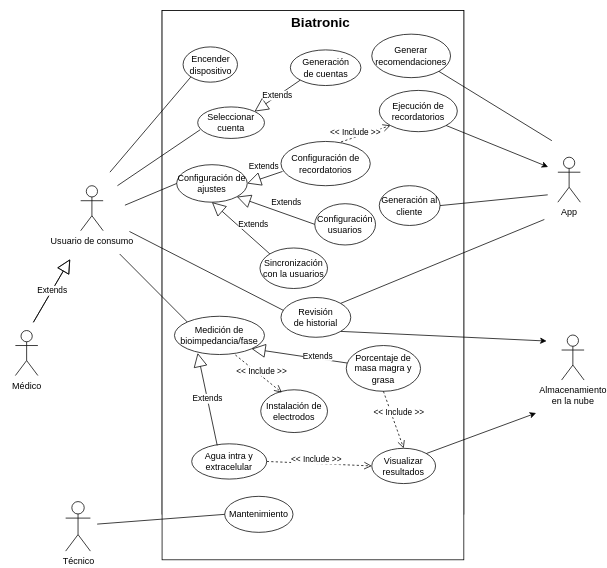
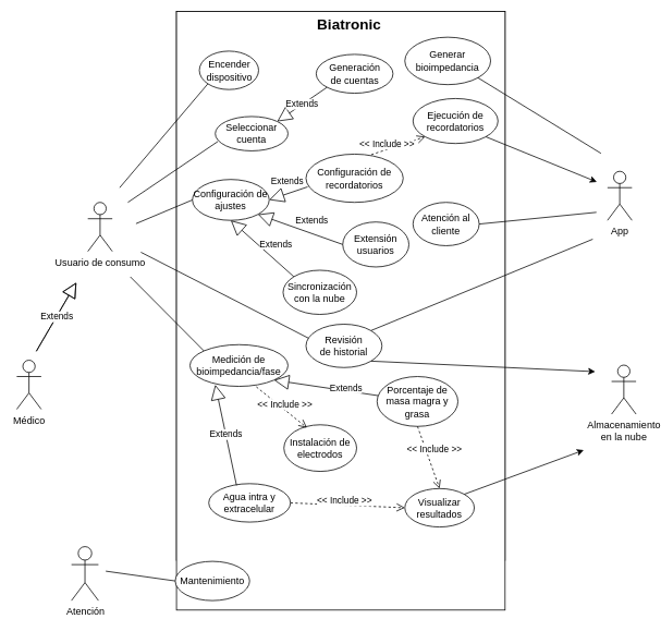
  <mxCell id="0" />
  <mxCell id="1" parent="0" />
  <mxCell id="2" value="" style="rounded=0;whiteSpace=wrap;html=1;rotation=90;" parent="1" vertex="1"><mxGeometry x="81.02" y="148.09" width="671.14" height="402.17" as="geometry" /></mxCell>
  <mxCell id="3" value="&lt;div&gt;Usuario de consumo&lt;/div&gt;" style="shape=umlActor;verticalLabelPosition=bottom;verticalAlign=top;html=1;" parent="1" vertex="1"><mxGeometry x="107" y="247" width="30" height="60" as="geometry" /></mxCell>
  <mxCell id="4" value="&lt;div&gt;Generación &lt;br&gt;&lt;/div&gt;&lt;div&gt;de cuentas&lt;/div&gt;" style="ellipse;whiteSpace=wrap;html=1;" parent="1" vertex="1"><mxGeometry x="505" y="76" width="94" height="47.5" as="geometry" /></mxCell>
  <mxCell id="5" value="Medición de bioimpedancia/fase" style="ellipse;whiteSpace=wrap;html=1;" parent="1" vertex="1"><mxGeometry x="241" y="427" width="120" height="51" as="geometry" /></mxCell>
  <mxCell id="6" value="Agua intra y extracelular" style="ellipse;whiteSpace=wrap;html=1;" parent="1" vertex="1"><mxGeometry x="261" y="606" width="100" height="47" as="geometry" /></mxCell>
  <mxCell id="7" value="&lt;div&gt;Revisión &lt;br&gt;&lt;/div&gt;&lt;div&gt;de historial&lt;/div&gt;" style="ellipse;whiteSpace=wrap;html=1;" parent="1" vertex="1"><mxGeometry x="485.5" y="464" width="93" height="53" as="geometry" /></mxCell>
  <mxCell id="8" value="Configuración de recordatorios" style="ellipse;whiteSpace=wrap;html=1;" parent="1" vertex="1"><mxGeometry x="430" y="285" width="119" height="59" as="geometry" /></mxCell>
  <mxCell id="9" value="Ejecución de recordatorios" style="ellipse;whiteSpace=wrap;html=1;" parent="1" vertex="1"><mxGeometry x="484" y="180" width="104" height="55" as="geometry" /></mxCell>
  <mxCell id="10" value="&lt;b&gt;&lt;font style=&quot;font-size: 18px&quot;&gt;Biatronic&lt;/font&gt;&lt;/b&gt;" style="text;html=1;strokeColor=none;fillColor=none;align=center;verticalAlign=middle;whiteSpace=wrap;rounded=0;" parent="1" vertex="1"><mxGeometry x="365" y="22" width="40" height="20" as="geometry" /></mxCell>
  <mxCell id="11" value="&lt;div&gt;Almacenamiento &lt;br&gt;&lt;/div&gt;&lt;div&gt;en la nube&lt;/div&gt;" style="shape=umlActor;verticalLabelPosition=bottom;verticalAlign=top;html=1;" parent="1" vertex="1"><mxGeometry x="748" y="446" width="30" height="60" as="geometry" /></mxCell>
  <mxCell id="12" value="Porcentaje de masa magra y grasa " style="ellipse;whiteSpace=wrap;html=1;" parent="1" vertex="1"><mxGeometry x="377" y="517" width="99" height="61" as="geometry" /></mxCell>
  <mxCell id="13" value="&lt;div&gt;Médico&lt;/div&gt;" style="shape=umlActor;verticalLabelPosition=bottom;verticalAlign=top;html=1;outlineConnect=0;" parent="1" vertex="1"><mxGeometry x="20" y="440" width="30" height="60" as="geometry" /></mxCell>
  <mxCell id="14" value="&lt;div&gt;App&lt;/div&gt;" style="shape=umlActor;verticalLabelPosition=bottom;verticalAlign=top;html=1;outlineConnect=0;" parent="1" vertex="1"><mxGeometry x="743" y="209" width="30" height="60" as="geometry" /></mxCell>
  <mxCell id="15" value="Extends" style="endArrow=block;endSize=16;endFill=0;html=1;" parent="1" edge="1"><mxGeometry width="160" relative="1" as="geometry"><mxPoint x="44" y="429" as="sourcePoint" /><mxPoint x="93" y="345" as="targetPoint" /></mxGeometry></mxCell>
  <mxCell id="16" value="Seleccionar cuenta" style="ellipse;whiteSpace=wrap;html=1;" parent="1" vertex="1"><mxGeometry x="316" y="175" width="89" height="42" as="geometry" /></mxCell>
  <mxCell id="17" value="Visualizar resultados" style="ellipse;whiteSpace=wrap;html=1;" parent="1" vertex="1"><mxGeometry x="493.5" y="625" width="85" height="47" as="geometry" /></mxCell>
  <mxCell id="18" value="Configuración de ajustes" style="ellipse;whiteSpace=wrap;html=1;" parent="1" vertex="1"><mxGeometry x="258" y="282" width="94" height="50" as="geometry" /></mxCell>
  <mxCell id="19" value="&lt;div&gt;Encender &lt;br&gt;&lt;/div&gt;&lt;div&gt;dispositivo&lt;/div&gt;" style="ellipse;whiteSpace=wrap;html=1;" parent="1" vertex="1"><mxGeometry x="238" y="71" width="72.5" height="47" as="geometry" /></mxCell>
  <mxCell id="20" value="Instalación de electrodos" style="ellipse;whiteSpace=wrap;html=1;" parent="1" vertex="1"><mxGeometry x="345" y="76" width="89" height="57" as="geometry" /></mxCell>
  <mxCell id="21" value="&lt;div&gt;&amp;lt;&amp;lt; Include &amp;gt;&amp;gt;&lt;/div&gt;" style="html=1;verticalAlign=bottom;endArrow=open;dashed=1;endSize=8;exitX=1;exitY=1;exitDx=0;exitDy=0;entryX=-0.012;entryY=0.319;entryDx=0;entryDy=0;entryPerimeter=0;" parent="1" source="6" target="17" edge="1"><mxGeometry x="-0.055" y="-4" relative="1" as="geometry"><mxPoint x="308" y="478" as="sourcePoint" /><mxPoint x="393" y="492" as="targetPoint" /><mxPoint as="offset" /></mxGeometry></mxCell>
  <mxCell id="22" value="Extends" style="endArrow=block;endSize=16;endFill=0;html=1;exitX=0;exitY=0.5;exitDx=0;exitDy=0;entryX=1;entryY=0.5;entryDx=0;entryDy=0;" parent="1" source="8" target="18" edge="1"><mxGeometry width="160" relative="1" as="geometry"><mxPoint x="281" y="458" as="sourcePoint" /><mxPoint x="273" y="482" as="targetPoint" /></mxGeometry></mxCell>
  <mxCell id="23" value="&lt;div&gt;&amp;lt;&amp;lt; Include &amp;gt;&amp;gt;&lt;/div&gt;" style="html=1;verticalAlign=bottom;endArrow=open;dashed=1;endSize=8;exitX=0.5;exitY=0;exitDx=0;exitDy=0;entryX=0.39;entryY=1.055;entryDx=0;entryDy=0;entryPerimeter=0;" parent="1" source="8" target="9" edge="1"><mxGeometry x="-1" y="24" relative="1" as="geometry"><mxPoint x="361" y="585" as="sourcePoint" /><mxPoint x="426" y="629" as="targetPoint" /><mxPoint x="-4" y="8" as="offset" /></mxGeometry></mxCell>
  <mxCell id="24" value="Extends" style="endArrow=block;endSize=16;endFill=0;html=1;exitX=0;exitY=1;exitDx=0;exitDy=0;entryX=1;entryY=0;entryDx=0;entryDy=0;" parent="1" source="4" target="16" edge="1"><mxGeometry width="160" relative="1" as="geometry"><mxPoint x="443" y="181" as="sourcePoint" /><mxPoint x="492" y="97" as="targetPoint" /></mxGeometry></mxCell>
  <mxCell id="25" value="Extends" style="endArrow=block;endSize=16;endFill=0;html=1;exitX=0.34;exitY=0.043;exitDx=0;exitDy=0;entryX=0.258;entryY=0.961;entryDx=0;entryDy=0;entryPerimeter=0;exitPerimeter=0;" parent="1" source="6" target="5" edge="1"><mxGeometry width="160" relative="1" as="geometry"><mxPoint x="286" y="399" as="sourcePoint" /><mxPoint x="235" y="329" as="targetPoint" /></mxGeometry></mxCell>
  <mxCell id="26" value="Extends" style="endArrow=block;endSize=16;endFill=0;html=1;entryX=1;entryY=1;entryDx=0;entryDy=0;" parent="1" source="12" target="5" edge="1"><mxGeometry x="-0.384" y="-4" width="160" relative="1" as="geometry"><mxPoint x="421" y="389" as="sourcePoint" /><mxPoint x="370" y="319" as="targetPoint" /><mxPoint as="offset" /></mxGeometry></mxCell>
  <mxCell id="27" value="&lt;div&gt;&amp;lt;&amp;lt; Include &amp;gt;&amp;gt;&lt;/div&gt;" style="html=1;verticalAlign=bottom;endArrow=open;dashed=1;endSize=8;exitX=1;exitY=1;exitDx=0;exitDy=0;entryX=0;entryY=0;entryDx=0;entryDy=0;" parent="1" source="12" target="17" edge="1"><mxGeometry x="0.031" y="7" relative="1" as="geometry"><mxPoint x="477" y="450" as="sourcePoint" /><mxPoint x="509" y="635" as="targetPoint" /><mxPoint as="offset" /></mxGeometry></mxCell>
  <mxCell id="28" value="" style="rounded=0;whiteSpace=wrap;html=1;rotation=90;" parent="1" vertex="1"><mxGeometry x="50.6" y="178.51" width="731.98" height="402.17" as="geometry" /></mxCell>
  <mxCell id="29" value="&lt;div&gt;Generación &lt;br&gt;&lt;/div&gt;&lt;div&gt;de cuentas&lt;/div&gt;" style="ellipse;whiteSpace=wrap;html=1;" parent="1" vertex="1"><mxGeometry x="386.5" y="66" width="94" height="47.5" as="geometry" /></mxCell>
  <mxCell id="30" value="Medición de bioimpedancia/fase" style="ellipse;whiteSpace=wrap;html=1;" parent="1" vertex="1"><mxGeometry x="232" y="421" width="120" height="51" as="geometry" /></mxCell>
  <mxCell id="31" value="Agua intra y extracelular" style="ellipse;whiteSpace=wrap;html=1;" parent="1" vertex="1"><mxGeometry x="255" y="591" width="100" height="47" as="geometry" /></mxCell>
  <mxCell id="32" value="&lt;div&gt;Revisión &lt;br&gt;&lt;/div&gt;&lt;div&gt;de historial&lt;/div&gt;" style="ellipse;whiteSpace=wrap;html=1;" parent="1" vertex="1"><mxGeometry x="374" y="396" width="93" height="53" as="geometry" /></mxCell>
  <mxCell id="33" value="Configuración de recordatorios" style="ellipse;whiteSpace=wrap;html=1;" parent="1" vertex="1"><mxGeometry x="374" y="188" width="119" height="59" as="geometry" /></mxCell>
  <mxCell id="34" value="Ejecución de recordatorios" style="ellipse;whiteSpace=wrap;html=1;" parent="1" vertex="1"><mxGeometry x="505" y="120" width="104" height="55" as="geometry" /></mxCell>
  <mxCell id="35" value="&lt;b&gt;&lt;font style=&quot;font-size: 18px&quot;&gt;Biatronic&lt;/font&gt;&lt;/b&gt;" style="text;html=1;strokeColor=none;fillColor=none;align=center;verticalAlign=middle;whiteSpace=wrap;rounded=0;" parent="1" vertex="1"><mxGeometry x="406.5" y="20" width="40" height="20" as="geometry" /></mxCell>
  <mxCell id="36" value="Porcentaje de masa magra y grasa " style="ellipse;whiteSpace=wrap;html=1;" parent="1" vertex="1"><mxGeometry x="461" y="460" width="99" height="61" as="geometry" /></mxCell>
  <mxCell id="37" value="Extends" style="endArrow=block;endSize=16;endFill=0;html=1;" parent="1" edge="1"><mxGeometry width="160" relative="1" as="geometry"><mxPoint x="44" y="429" as="sourcePoint" /><mxPoint x="93" y="345" as="targetPoint" /></mxGeometry></mxCell>
  <mxCell id="38" value="Seleccionar cuenta" style="ellipse;whiteSpace=wrap;html=1;" parent="1" vertex="1"><mxGeometry x="263" y="142" width="89" height="42" as="geometry" /></mxCell>
  <mxCell id="39" value="Visualizar resultados" style="ellipse;whiteSpace=wrap;html=1;" parent="1" vertex="1"><mxGeometry x="495" y="597" width="85" height="47" as="geometry" /></mxCell>
  <mxCell id="40" value="Configuración de ajustes" style="ellipse;whiteSpace=wrap;html=1;" parent="1" vertex="1"><mxGeometry x="235" y="219" width="94" height="50" as="geometry" /></mxCell>
  <mxCell id="41" value="&lt;div&gt;Encender &lt;br&gt;&lt;/div&gt;&lt;div&gt;dispositivo&lt;/div&gt;" style="ellipse;whiteSpace=wrap;html=1;" parent="1" vertex="1"><mxGeometry x="243.5" y="62" width="72.5" height="47" as="geometry" /></mxCell>
  <mxCell id="42" value="Instalación de electrodos" style="ellipse;whiteSpace=wrap;html=1;" parent="1" vertex="1"><mxGeometry x="347" y="519" width="89" height="57" as="geometry" /></mxCell>
  <mxCell id="43" value="&lt;div&gt;&amp;lt;&amp;lt; Include &amp;gt;&amp;gt;&lt;/div&gt;" style="html=1;verticalAlign=bottom;endArrow=open;dashed=1;endSize=8;exitX=1;exitY=0.5;exitDx=0;exitDy=0;entryX=0;entryY=0.5;entryDx=0;entryDy=0;" parent="1" source="31" target="39" edge="1"><mxGeometry x="-0.055" y="-4" relative="1" as="geometry"><mxPoint x="308" y="478" as="sourcePoint" /><mxPoint x="484" y="612" as="targetPoint" /><mxPoint as="offset" /></mxGeometry></mxCell>
  <mxCell id="44" value="" style="endArrow=none;html=1;entryX=0;entryY=1;entryDx=0;entryDy=0;" parent="1" target="41" edge="1"><mxGeometry width="50" height="50" relative="1" as="geometry"><mxPoint x="146" y="229" as="sourcePoint" /><mxPoint x="452" y="179.5" as="targetPoint" /></mxGeometry></mxCell>
  <mxCell id="45" value="" style="endArrow=none;html=1;entryX=0;entryY=0;entryDx=0;entryDy=0;" parent="1" target="30" edge="1"><mxGeometry width="50" height="50" relative="1" as="geometry"><mxPoint x="159" y="338" as="sourcePoint" /><mxPoint x="483.06" y="104.669" as="targetPoint" /></mxGeometry></mxCell>
  <mxCell id="46" value="Extends" style="endArrow=block;endSize=16;endFill=0;html=1;exitX=0.017;exitY=0.678;exitDx=0;exitDy=0;entryX=1;entryY=0.5;entryDx=0;entryDy=0;exitPerimeter=0;" parent="1" source="33" target="40" edge="1"><mxGeometry x="-0.166" y="-15" width="160" relative="1" as="geometry"><mxPoint x="281" y="458" as="sourcePoint" /><mxPoint x="313" y="286" as="targetPoint" /><mxPoint as="offset" /></mxGeometry></mxCell>
  <mxCell id="47" value="&lt;div&gt;&amp;lt;&amp;lt; Include &amp;gt;&amp;gt;&lt;/div&gt;" style="html=1;verticalAlign=bottom;endArrow=open;dashed=1;endSize=8;exitX=0.672;exitY=0.011;exitDx=0;exitDy=0;entryX=0;entryY=1;entryDx=0;entryDy=0;exitPerimeter=0;" parent="1" source="33" target="34" edge="1"><mxGeometry x="-0.459" y="-2" relative="1" as="geometry"><mxPoint x="361" y="585" as="sourcePoint" /><mxPoint x="426" y="629" as="targetPoint" /><mxPoint as="offset" /></mxGeometry></mxCell>
  <mxCell id="48" value="" style="endArrow=classic;html=1;exitX=1;exitY=1;exitDx=0;exitDy=0;" parent="1" source="34" edge="1"><mxGeometry width="50" height="50" relative="1" as="geometry"><mxPoint x="526" y="519" as="sourcePoint" /><mxPoint x="730" y="222" as="targetPoint" /></mxGeometry></mxCell>
  <mxCell id="49" value="" style="endArrow=none;html=1;entryX=0.036;entryY=0.726;entryDx=0;entryDy=0;entryPerimeter=0;" parent="1" target="38" edge="1"><mxGeometry width="50" height="50" relative="1" as="geometry"><mxPoint x="156" y="247" as="sourcePoint" /><mxPoint x="368.06" y="134.669" as="targetPoint" /></mxGeometry></mxCell>
  <mxCell id="50" value="Extends" style="endArrow=block;endSize=16;endFill=0;html=1;exitX=0;exitY=1;exitDx=0;exitDy=0;entryX=1;entryY=0;entryDx=0;entryDy=0;" parent="1" source="29" target="38" edge="1"><mxGeometry width="160" relative="1" as="geometry"><mxPoint x="443" y="181" as="sourcePoint" /><mxPoint x="492" y="97" as="targetPoint" /></mxGeometry></mxCell>
  <mxCell id="51" value="Extends" style="endArrow=block;endSize=16;endFill=0;html=1;exitX=0.34;exitY=0.043;exitDx=0;exitDy=0;entryX=0.258;entryY=0.961;entryDx=0;entryDy=0;entryPerimeter=0;exitPerimeter=0;" parent="1" source="31" target="30" edge="1"><mxGeometry width="160" relative="1" as="geometry"><mxPoint x="286" y="399" as="sourcePoint" /><mxPoint x="235" y="329" as="targetPoint" /></mxGeometry></mxCell>
  <mxCell id="52" value="Extends" style="endArrow=block;endSize=16;endFill=0;html=1;entryX=1;entryY=1;entryDx=0;entryDy=0;" parent="1" source="36" target="30" edge="1"><mxGeometry x="-0.384" y="-4" width="160" relative="1" as="geometry"><mxPoint x="421" y="389" as="sourcePoint" /><mxPoint x="370" y="319" as="targetPoint" /><mxPoint as="offset" /></mxGeometry></mxCell>
  <mxCell id="53" value="&lt;div&gt;&amp;lt;&amp;lt; Include &amp;gt;&amp;gt;&lt;/div&gt;" style="html=1;verticalAlign=bottom;endArrow=open;dashed=1;endSize=8;exitX=0.5;exitY=1;exitDx=0;exitDy=0;entryX=0.5;entryY=0;entryDx=0;entryDy=0;" parent="1" source="36" target="39" edge="1"><mxGeometry x="0.031" y="7" relative="1" as="geometry"><mxPoint x="477" y="450" as="sourcePoint" /><mxPoint x="509" y="635" as="targetPoint" /><mxPoint as="offset" /></mxGeometry></mxCell>
  <mxCell id="54" value="" style="endArrow=none;html=1;entryX=0;entryY=0.5;entryDx=0;entryDy=0;" parent="1" target="40" edge="1"><mxGeometry width="50" height="50" relative="1" as="geometry"><mxPoint x="166" y="273" as="sourcePoint" /><mxPoint x="329.204" y="215.492" as="targetPoint" /></mxGeometry></mxCell>
  <mxCell id="55" value="" style="endArrow=none;html=1;entryX=0.032;entryY=0.321;entryDx=0;entryDy=0;entryPerimeter=0;" parent="1" target="32" edge="1"><mxGeometry width="50" height="50" relative="1" as="geometry"><mxPoint x="172" y="308" as="sourcePoint" /><mxPoint x="271" y="455" as="targetPoint" /></mxGeometry></mxCell>
  <mxCell id="56" value="" style="endArrow=none;html=1;entryX=1;entryY=0;entryDx=0;entryDy=0;" parent="1" target="32" edge="1"><mxGeometry width="50" height="50" relative="1" as="geometry"><mxPoint x="725" y="292" as="sourcePoint" /><mxPoint x="281" y="465" as="targetPoint" /></mxGeometry></mxCell>
  <mxCell id="57" value="" style="endArrow=classic;html=1;exitX=1;exitY=1;exitDx=0;exitDy=0;" parent="1" source="32" edge="1"><mxGeometry width="50" height="50" relative="1" as="geometry"><mxPoint x="601.995" y="524.996" as="sourcePoint" /><mxPoint x="728" y="454" as="targetPoint" /></mxGeometry></mxCell>
  <mxCell id="58" value="" style="endArrow=classic;html=1;exitX=1;exitY=0;exitDx=0;exitDy=0;" parent="1" source="39" edge="1"><mxGeometry width="50" height="50" relative="1" as="geometry"><mxPoint x="584" y="463.5" as="sourcePoint" /><mxPoint x="714" y="550" as="targetPoint" /></mxGeometry></mxCell>
  <mxCell id="59" value="&lt;div&gt;&amp;lt;&amp;lt; Include &amp;gt;&amp;gt;&lt;/div&gt;" style="html=1;verticalAlign=bottom;endArrow=open;dashed=1;endSize=8;exitX=0.677;exitY=1.012;exitDx=0;exitDy=0;entryX=0.317;entryY=0.065;entryDx=0;entryDy=0;exitPerimeter=0;entryPerimeter=0;" parent="1" source="30" target="42" edge="1"><mxGeometry x="0.151" y="-2" relative="1" as="geometry"><mxPoint x="357.024" y="655.797" as="sourcePoint" /><mxPoint x="502.48" y="649.993" as="targetPoint" /><mxPoint as="offset" /></mxGeometry></mxCell>
- <mxCell id="60" value="Técnico" style="shape=umlActor;verticalLabelPosition=bottom;verticalAlign=top;html=1;outlineConnect=0;" parent="1" vertex="1"><mxGeometry x="87" y="668" width="33" height="66" as="geometry" /></mxCell>
- <mxCell id="61" value="Mantenimiento" style="ellipse;whiteSpace=wrap;html=1;" parent="1" vertex="1"><mxGeometry x="299" y="661" width="91" height="48" as="geometry" /></mxCell>
+ <mxCell id="60" value="Atención" style="shape=umlActor;verticalLabelPosition=bottom;verticalAlign=top;html=1;outlineConnect=0;" parent="1" vertex="1"><mxGeometry x="87" y="668" width="33" height="66" as="geometry" /></mxCell>
+ <mxCell id="61" value="Mantenimiento" style="ellipse;whiteSpace=wrap;html=1;" parent="1" vertex="1"><mxGeometry x="214" y="686" width="91" height="48" as="geometry" /></mxCell>
  <mxCell id="62" value="" style="endArrow=none;html=1;entryX=0;entryY=0.5;entryDx=0;entryDy=0;" parent="1" target="61" edge="1"><mxGeometry width="50" height="50" relative="1" as="geometry"><mxPoint x="129" y="698" as="sourcePoint" /><mxPoint x="438.976" y="747.013" as="targetPoint" /></mxGeometry></mxCell>
- <mxCell id="63" value="Generación al cliente" style="ellipse;whiteSpace=wrap;html=1;" parent="1" vertex="1"><mxGeometry x="505" y="247" width="81" height="53" as="geometry" /></mxCell>
+ <mxCell id="63" value="Atención al cliente" style="ellipse;whiteSpace=wrap;html=1;" parent="1" vertex="1"><mxGeometry x="505" y="247" width="81" height="53" as="geometry" /></mxCell>
  <mxCell id="64" value="" style="endArrow=none;html=1;entryX=1;entryY=0.5;entryDx=0;entryDy=0;" parent="1" target="63" edge="1"><mxGeometry width="50" height="50" relative="1" as="geometry"><mxPoint x="729.48" y="259.16" as="sourcePoint" /><mxPoint x="562.996" y="314.999" as="targetPoint" /></mxGeometry></mxCell>
- <mxCell id="65" value="Configuración usuarios" style="ellipse;whiteSpace=wrap;html=1;" parent="1" vertex="1"><mxGeometry x="419" y="271" width="81" height="55" as="geometry" /></mxCell>
- <mxCell id="66" value="Sincronización con la usuarios" style="ellipse;whiteSpace=wrap;html=1;" parent="1" vertex="1"><mxGeometry x="346" y="330" width="90" height="54" as="geometry" /></mxCell>
+ <mxCell id="65" value="Extensión usuarios" style="ellipse;whiteSpace=wrap;html=1;" parent="1" vertex="1"><mxGeometry x="419" y="271" width="81" height="55" as="geometry" /></mxCell>
+ <mxCell id="66" value="Sincronización con la nube" style="ellipse;whiteSpace=wrap;html=1;" parent="1" vertex="1"><mxGeometry x="346" y="330" width="90" height="54" as="geometry" /></mxCell>
  <mxCell id="67" value="Extends" style="endArrow=block;endSize=16;endFill=0;html=1;exitX=0;exitY=0.5;exitDx=0;exitDy=0;entryX=1;entryY=1;entryDx=0;entryDy=0;" parent="1" source="65" target="40" edge="1"><mxGeometry x="-0.166" y="-15" width="160" relative="1" as="geometry"><mxPoint x="381.023" y="244.002" as="sourcePoint" /><mxPoint x="339" y="254" as="targetPoint" /><mxPoint as="offset" /></mxGeometry></mxCell>
  <mxCell id="68" value="Extends" style="endArrow=block;endSize=16;endFill=0;html=1;exitX=0;exitY=0;exitDx=0;exitDy=0;entryX=0.5;entryY=1;entryDx=0;entryDy=0;" parent="1" source="66" target="40" edge="1"><mxGeometry x="-0.166" y="-15" width="160" relative="1" as="geometry"><mxPoint x="391.023" y="254.002" as="sourcePoint" /><mxPoint x="349" y="264" as="targetPoint" /><mxPoint as="offset" /></mxGeometry></mxCell>
- <mxCell id="69" value="&lt;div&gt;Generar &lt;br&gt;&lt;/div&gt;&lt;div&gt;recomendaciones&lt;br&gt;&lt;/div&gt;" style="ellipse;whiteSpace=wrap;html=1;" vertex="1" parent="1"><mxGeometry x="495" y="45" width="105" height="58" as="geometry" /></mxCell>
+ <mxCell id="69" value="&lt;div&gt;Generar &lt;br&gt;&lt;/div&gt;&lt;div&gt;bioimpedancia&lt;br&gt;&lt;/div&gt;" style="ellipse;whiteSpace=wrap;html=1;" vertex="1" parent="1"><mxGeometry x="495" y="45" width="105" height="58" as="geometry" /></mxCell>
  <mxCell id="70" value="" style="endArrow=none;html=1;entryX=1;entryY=1;entryDx=0;entryDy=0;" edge="1" parent="1" target="69"><mxGeometry width="50" height="50" relative="1" as="geometry"><mxPoint x="735" y="187" as="sourcePoint" /><mxPoint x="622" y="96.92" as="targetPoint" /></mxGeometry></mxCell>
